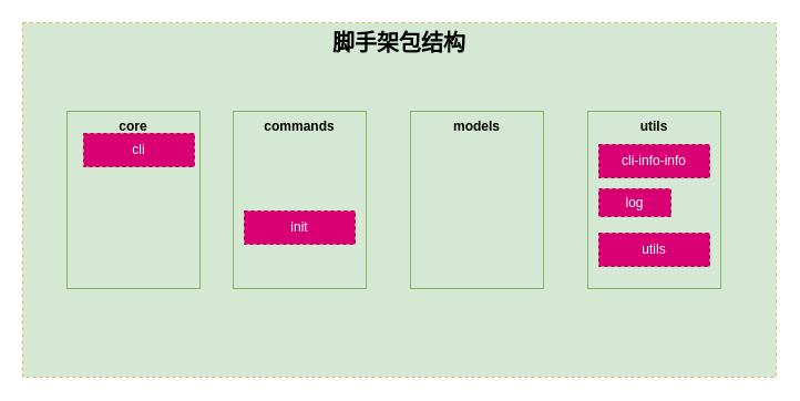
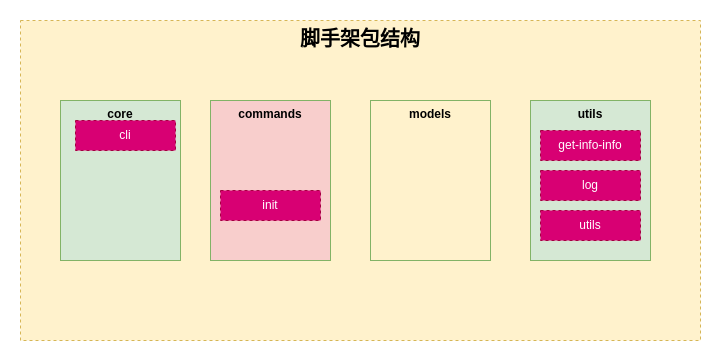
  <mxCell id="0" />
  <mxCell id="1" parent="0" />
- <mxCell id="2" value="&lt;b&gt;&lt;font style=&quot;font-size: 20px&quot;&gt;脚手架包结构&lt;/font&gt;&lt;/b&gt;" style="rounded=0;whiteSpace=wrap;html=1;dashed=1;verticalAlign=top;fillColor=#d5e8d4;strokeColor=#d6b656;" vertex="1" parent="1"><mxGeometry x="20" y="20" width="680" height="320" as="geometry" /></mxCell>
+ <mxCell id="2" value="&lt;b&gt;&lt;font style=&quot;font-size: 20px&quot;&gt;脚手架包结构&lt;/font&gt;&lt;/b&gt;" style="rounded=0;whiteSpace=wrap;html=1;dashed=1;verticalAlign=top;fillColor=#fff2cc;strokeColor=#d6b656;" vertex="1" parent="1"><mxGeometry x="20" y="20" width="680" height="320" as="geometry" /></mxCell>
  <mxCell id="3" value="core" style="rounded=0;whiteSpace=wrap;html=1;verticalAlign=top;fontStyle=1;fillColor=#d5e8d4;strokeColor=#82b366;" vertex="1" parent="1"><mxGeometry x="60" y="100" width="120" height="160" as="geometry" /></mxCell>
- <mxCell id="4" value="commands" style="rounded=0;whiteSpace=wrap;html=1;verticalAlign=top;fontStyle=1;fillColor=#d5e8d4;strokeColor=#82b366;" vertex="1" parent="1"><mxGeometry x="210" y="100" width="120" height="160" as="geometry" /></mxCell>
- <mxCell id="5" value="models" style="rounded=0;whiteSpace=wrap;html=1;fontStyle=1;verticalAlign=top;fillColor=#d5e8d4;strokeColor=#82b366;" vertex="1" parent="1"><mxGeometry x="370" y="100" width="120" height="160" as="geometry" /></mxCell>
+ <mxCell id="4" value="commands" style="rounded=0;whiteSpace=wrap;html=1;verticalAlign=top;fontStyle=1;fillColor=#f8cecc;strokeColor=#82b366;" vertex="1" parent="1"><mxGeometry x="210" y="100" width="120" height="160" as="geometry" /></mxCell>
+ <mxCell id="5" value="models" style="rounded=0;whiteSpace=wrap;html=1;fontStyle=1;verticalAlign=top;fillColor=#fff2cc;strokeColor=#82b366;" vertex="1" parent="1"><mxGeometry x="370" y="100" width="120" height="160" as="geometry" /></mxCell>
  <mxCell id="6" value="utils" style="rounded=0;whiteSpace=wrap;html=1;fontStyle=1;verticalAlign=top;fillColor=#d5e8d4;strokeColor=#82b366;" vertex="1" parent="1"><mxGeometry x="530" y="100" width="120" height="160" as="geometry" /></mxCell>
  <mxCell id="7" value="cli" style="rounded=0;whiteSpace=wrap;html=1;dashed=1;fillColor=#d80073;strokeColor=#A50040;fontColor=#ffffff;" vertex="1" parent="1"><mxGeometry x="75" y="120" width="100" height="30" as="geometry" /></mxCell>
  <mxCell id="8" value="init" style="rounded=0;whiteSpace=wrap;html=1;dashed=1;fillColor=#d80073;strokeColor=#A50040;fontColor=#ffffff;" vertex="1" parent="1"><mxGeometry x="220" y="190" width="100" height="30" as="geometry" /></mxCell>
- <mxCell id="9" value="cli-info-info" style="rounded=0;whiteSpace=wrap;html=1;dashed=1;fillColor=#d80073;strokeColor=#A50040;fontColor=#ffffff;" vertex="1" parent="1"><mxGeometry x="540" y="130" width="100" height="30" as="geometry" /></mxCell>
- <mxCell id="10" value="log" style="rounded=0;whiteSpace=wrap;html=1;dashed=1;fillColor=#d80073;strokeColor=#A50040;fontColor=#ffffff;" vertex="1" parent="1"><mxGeometry x="540" y="170" width="65" height="25" as="geometry" /></mxCell>
+ <mxCell id="9" value="get-info-info" style="rounded=0;whiteSpace=wrap;html=1;dashed=1;fillColor=#d80073;strokeColor=#A50040;fontColor=#ffffff;" vertex="1" parent="1"><mxGeometry x="540" y="130" width="100" height="30" as="geometry" /></mxCell>
+ <mxCell id="10" value="log" style="rounded=0;whiteSpace=wrap;html=1;dashed=1;fillColor=#d80073;strokeColor=#A50040;fontColor=#ffffff;" vertex="1" parent="1"><mxGeometry x="540" y="170" width="100" height="30" as="geometry" /></mxCell>
  <mxCell id="11" value="utils" style="rounded=0;whiteSpace=wrap;html=1;dashed=1;fillColor=#d80073;strokeColor=#A50040;fontColor=#ffffff;" vertex="1" parent="1"><mxGeometry x="540" y="210" width="100" height="30" as="geometry" /></mxCell>
